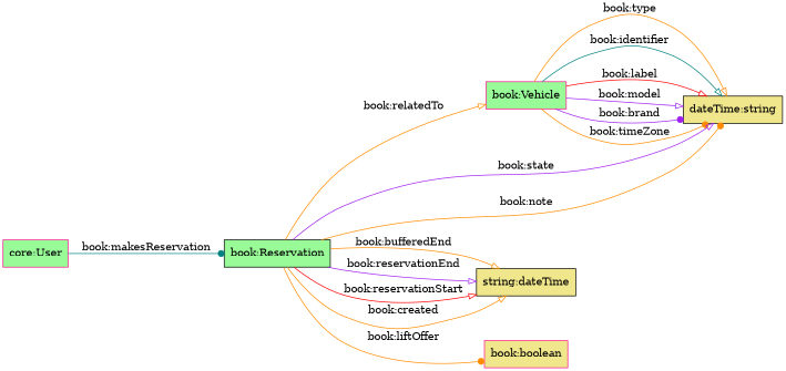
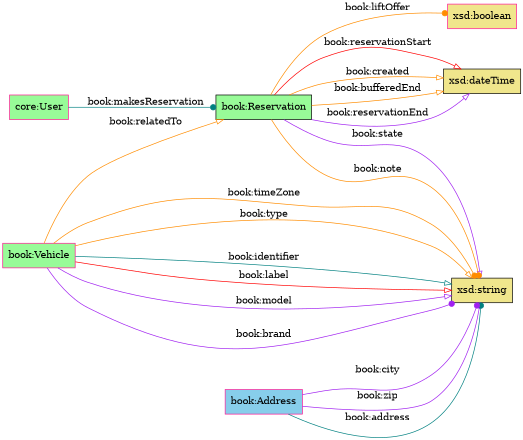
  digraph {
    rankdir=LR
    node [color=deeppink fillcolor=palegreen shape=rectangle style=filled]
    edge [arrowhead=onormal color=darkorange]
    "book:Vehicle"
    "book:Reservation" [color=black]
-   "xsd:string" [color=black fillcolor=khaki label="dateTime:string"]
-   "xsd:dateTime" [color=black fillcolor=khaki label="string:dateTime"]
-   "xsd:boolean" [fillcolor=khaki label="book:boolean"]
+   "xsd:string" [color=black fillcolor=khaki]
+   "xsd:dateTime" [color=black fillcolor=khaki]
+   "xsd:boolean" [fillcolor=khaki]
+   "book:Address" [fillcolor=skyblue]
    "core:User"
    "book:Vehicle" -> "xsd:string" [label="book:type"]
    "book:Vehicle" -> "xsd:string" [color=teal label="book:identifier"]
    "book:Vehicle" -> "xsd:string" [color=red label="book:label"]
    "book:Vehicle" -> "xsd:string" [color=purple label="book:model"]
    "book:Vehicle" -> "xsd:string" [arrowhead=dot color=purple label="book:brand"]
    "book:Vehicle" -> "xsd:string" [arrowhead=dot label="book:timeZone"]
-   "book:Reservation" -> "book:Vehicle" [label="book:relatedTo"]
+   "book:Vehicle" -> "book:Reservation" [label="book:relatedTo"]
    "book:Reservation" -> "xsd:string" [color=purple label="book:state"]
    "book:Reservation" -> "xsd:string" [arrowhead=dot label="book:note"]
    "book:Reservation" -> "xsd:dateTime" [label="book:bufferedEnd"]
    "book:Reservation" -> "xsd:dateTime" [color=purple label="book:reservationEnd"]
    "book:Reservation" -> "xsd:dateTime" [color=red label="book:reservationStart"]
    "book:Reservation" -> "xsd:dateTime" [label="book:created"]
    "book:Reservation" -> "xsd:boolean" [arrowhead=dot label="book:liftOffer"]
+   "book:Address" -> "xsd:string" [arrowhead=dot color=purple label="book:zip"]
+   "book:Address" -> "xsd:string" [arrowhead=dot color=teal label="book:address"]
+   "book:Address" -> "xsd:string" [arrowhead=dot color=purple label="book:city"]
    "core:User" -> "book:Reservation" [arrowhead=dot color=teal label="book:makesReservation"]
  }
